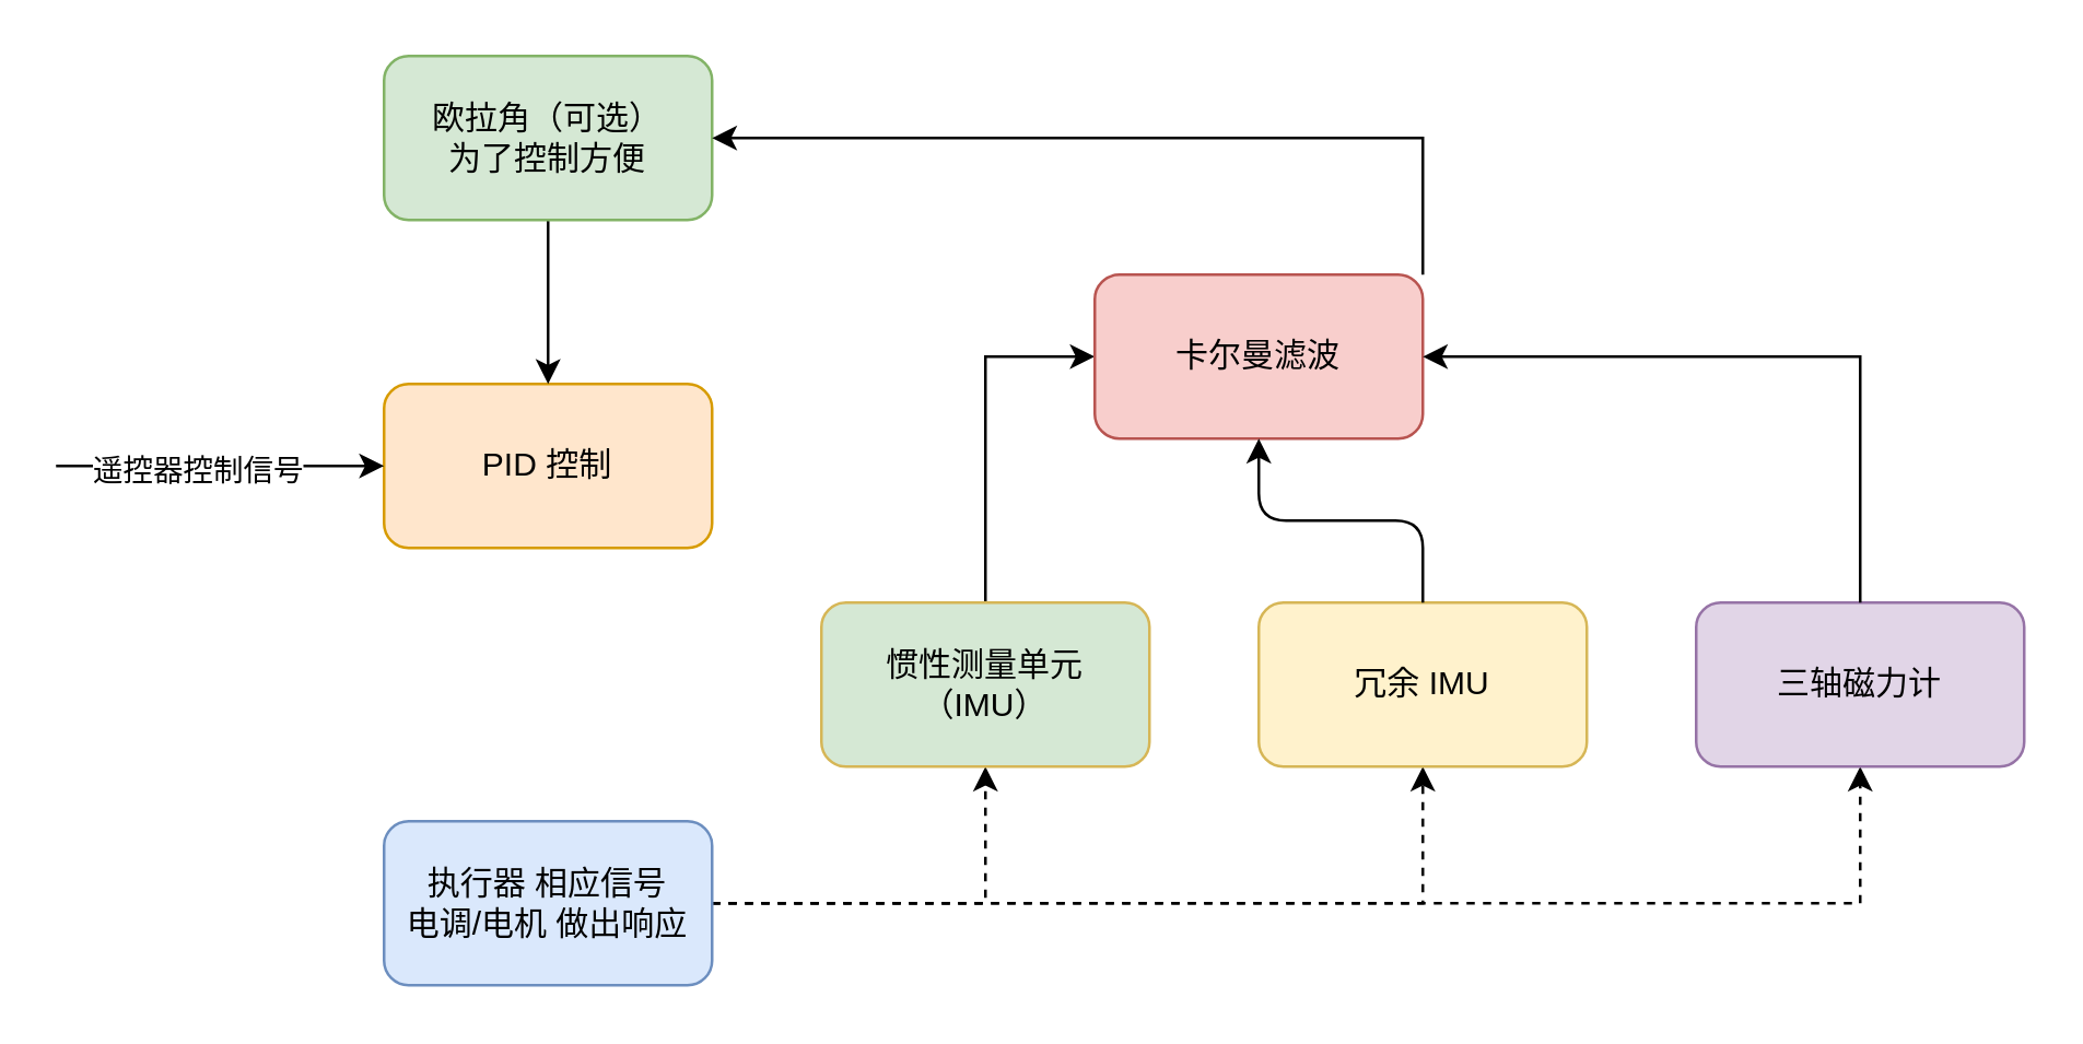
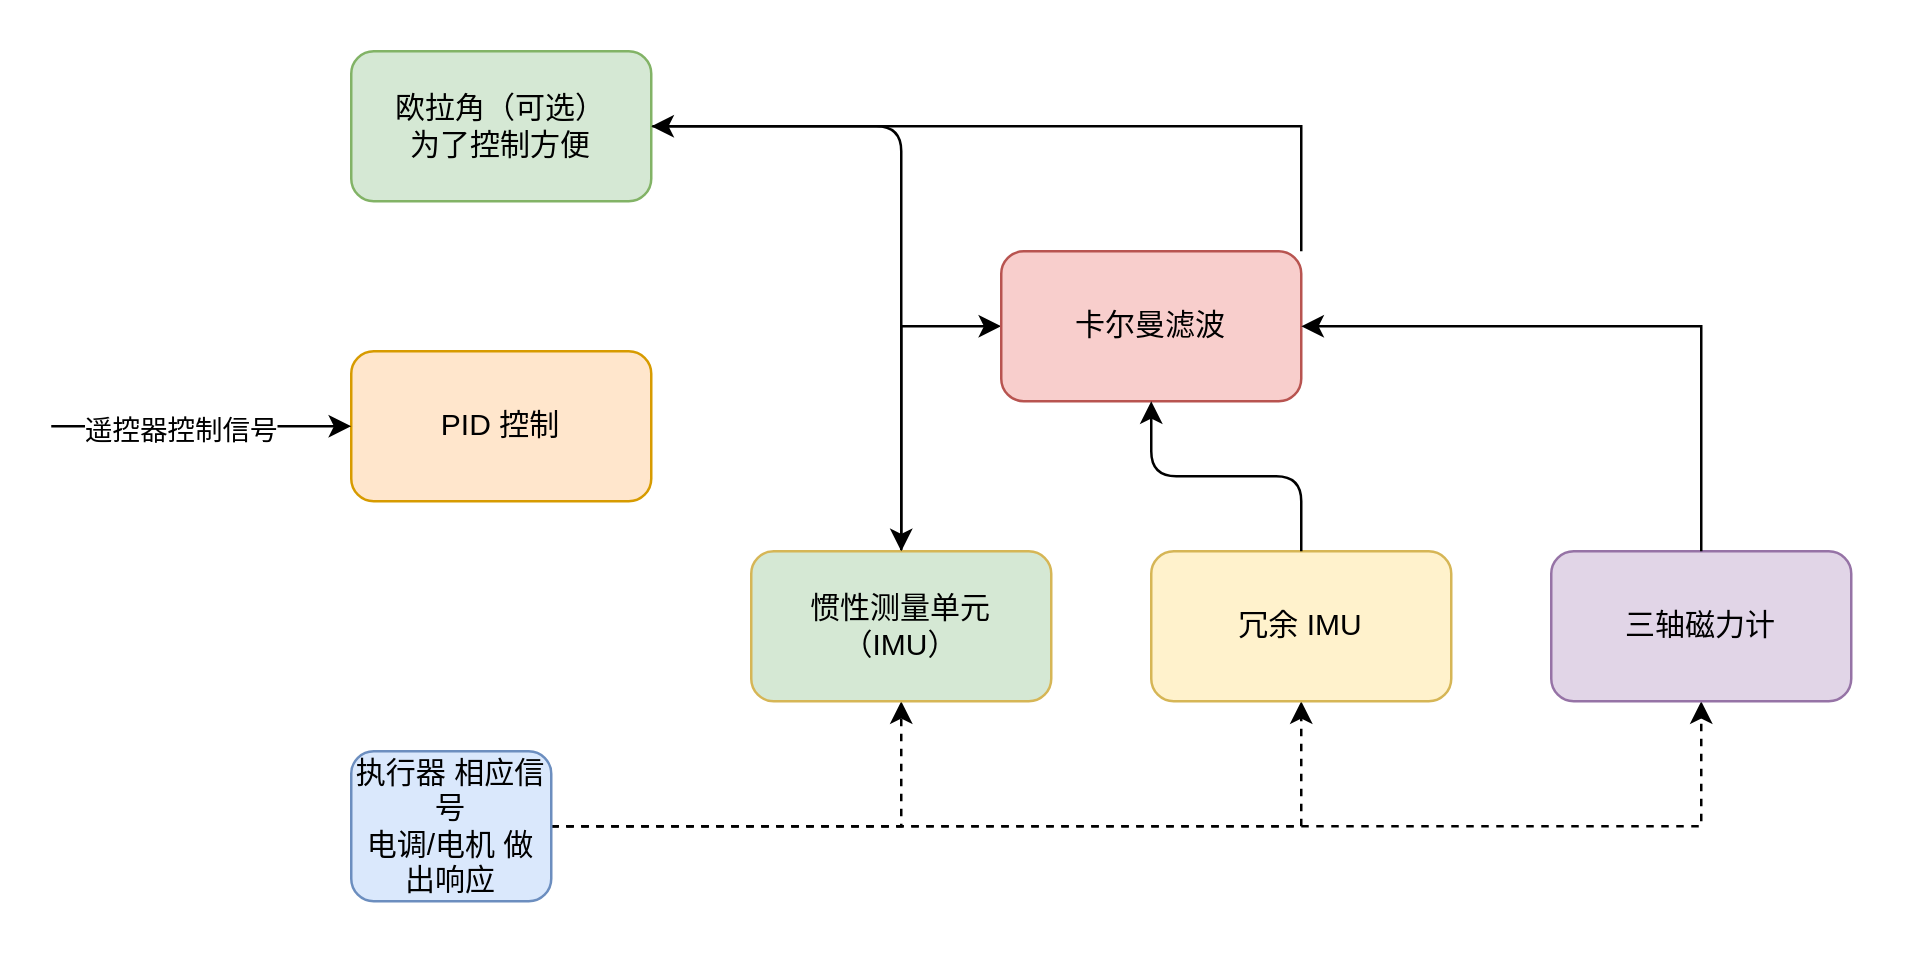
  <mxCell id="0" />
  <mxCell id="1" parent="0" />
  <mxCell id="2" value="PID 控制" style="rounded=1;whiteSpace=wrap;html=1;fillColor=#ffe6cc;strokeColor=#d79b00;" vertex="1" parent="1"><mxGeometry x="140" y="140" width="120" height="60" as="geometry" /></mxCell>
  <mxCell id="3" value="" style="endArrow=classic;html=1;entryX=0;entryY=0.5;entryDx=0;entryDy=0;" edge="1" parent="1" target="2"><mxGeometry width="50" height="50" relative="1" as="geometry"><mxPoint x="20" y="170" as="sourcePoint" /><mxPoint x="100" y="150" as="targetPoint" /></mxGeometry></mxCell>
  <mxCell id="4" value="遥控器控制信号" style="edgeLabel;html=1;align=center;verticalAlign=middle;resizable=0;points=[];" vertex="1" connectable="0" parent="3"><mxGeometry x="-0.15" y="-1" relative="1" as="geometry"><mxPoint as="offset" /></mxGeometry></mxCell>
  <mxCell id="5" value="" style="edgeStyle=orthogonalEdgeStyle;rounded=0;orthogonalLoop=1;jettySize=auto;html=1;entryX=0;entryY=0.5;entryDx=0;entryDy=0;" edge="1" parent="1" source="11" target="6"><mxGeometry relative="1" as="geometry"><mxPoint x="360" y="140" as="sourcePoint" /><Array as="points"><mxPoint x="360" y="130" /></Array></mxGeometry></mxCell>
  <mxCell id="6" value="卡尔曼滤波" style="rounded=1;whiteSpace=wrap;html=1;fillColor=#f8cecc;strokeColor=#b85450;" vertex="1" parent="1"><mxGeometry x="400" y="100" width="120" height="60" as="geometry" /></mxCell>
  <mxCell id="7" value="" style="edgeStyle=orthogonalEdgeStyle;rounded=0;orthogonalLoop=1;jettySize=auto;html=1;dashed=1;" edge="1" parent="1" source="10" target="12"><mxGeometry relative="1" as="geometry" /></mxCell>
  <mxCell id="8" value="" style="edgeStyle=orthogonalEdgeStyle;rounded=0;orthogonalLoop=1;jettySize=auto;html=1;dashed=1;" edge="1" parent="1" source="10" target="11"><mxGeometry relative="1" as="geometry" /></mxCell>
  <mxCell id="9" value="" style="edgeStyle=orthogonalEdgeStyle;rounded=0;orthogonalLoop=1;jettySize=auto;html=1;dashed=1;" edge="1" parent="1" source="10" target="13"><mxGeometry relative="1" as="geometry" /></mxCell>
- <mxCell id="10" value="&lt;div&gt;执行器 相应信号&lt;/div&gt;&lt;div&gt;电调/电机 做出响应&lt;br&gt;&lt;/div&gt;" style="rounded=1;whiteSpace=wrap;html=1;fillColor=#dae8fc;strokeColor=#6c8ebf;" vertex="1" parent="1"><mxGeometry x="140" y="300" width="120" height="60" as="geometry" /></mxCell>
+ <mxCell id="10" value="&lt;div&gt;执行器 相应信号&lt;/div&gt;&lt;div&gt;电调/电机 做出响应&lt;br&gt;&lt;/div&gt;" style="rounded=1;whiteSpace=wrap;html=1;fillColor=#dae8fc;strokeColor=#6c8ebf;" vertex="1" parent="1"><mxGeometry x="140" y="300" width="80" height="60" as="geometry" /></mxCell>
  <mxCell id="11" value="&lt;div&gt;惯性测量单元&lt;/div&gt;&lt;div&gt;（IMU）&lt;/div&gt;" style="rounded=1;whiteSpace=wrap;html=1;fillColor=#d5e8d4;strokeColor=#d6b656;" vertex="1" parent="1"><mxGeometry x="300" y="220" width="120" height="60" as="geometry" /></mxCell>
  <mxCell id="12" value="冗余 IMU" style="rounded=1;whiteSpace=wrap;html=1;fillColor=#fff2cc;strokeColor=#d6b656;" vertex="1" parent="1"><mxGeometry x="460" y="220" width="120" height="60" as="geometry" /></mxCell>
  <mxCell id="13" value="三轴磁力计" style="rounded=1;whiteSpace=wrap;html=1;fillColor=#e1d5e7;strokeColor=#9673a6;" vertex="1" parent="1"><mxGeometry x="620" y="220" width="120" height="60" as="geometry" /></mxCell>
  <mxCell id="14" value="" style="edgeStyle=orthogonalEdgeStyle;rounded=1;orthogonalLoop=1;jettySize=auto;html=1;exitX=0.5;exitY=0;exitDx=0;exitDy=0;" edge="1" parent="1" source="12" target="6"><mxGeometry relative="1" as="geometry"><mxPoint x="520" y="140" as="sourcePoint" /></mxGeometry></mxCell>
  <mxCell id="15" value="" style="edgeStyle=orthogonalEdgeStyle;rounded=0;orthogonalLoop=1;jettySize=auto;html=1;exitX=0.5;exitY=0;exitDx=0;exitDy=0;" edge="1" parent="1" source="13" target="6"><mxGeometry relative="1" as="geometry"><mxPoint x="680" y="140" as="sourcePoint" /><Array as="points"><mxPoint x="680" y="130" /></Array></mxGeometry></mxCell>
- <mxCell id="16" value="" style="edgeStyle=orthogonalEdgeStyle;rounded=1;orthogonalLoop=1;jettySize=auto;html=1;" edge="1" parent="1" source="17" target="2"><mxGeometry relative="1" as="geometry" /></mxCell>
+ <mxCell id="16" value="" style="edgeStyle=orthogonalEdgeStyle;rounded=1;orthogonalLoop=1;jettySize=auto;html=1;" edge="1" parent="1" source="17" target="11"><mxGeometry relative="1" as="geometry" /></mxCell>
  <mxCell id="17" value="&lt;div&gt;欧拉角（可选）&lt;/div&gt;&lt;div&gt;为了控制方便&lt;br&gt;&lt;/div&gt;" style="rounded=1;whiteSpace=wrap;html=1;fillColor=#d5e8d4;strokeColor=#82b366;" vertex="1" parent="1"><mxGeometry x="140" y="20" width="120" height="60" as="geometry" /></mxCell>
  <mxCell id="18" value="" style="edgeStyle=orthogonalEdgeStyle;rounded=0;orthogonalLoop=1;jettySize=auto;html=1;" edge="1" parent="1" source="6" target="17"><mxGeometry relative="1" as="geometry"><mxPoint x="520" y="20" as="sourcePoint" /><mxPoint x="200" y="140" as="targetPoint" /><Array as="points"><mxPoint x="520" y="50" /></Array></mxGeometry></mxCell>
